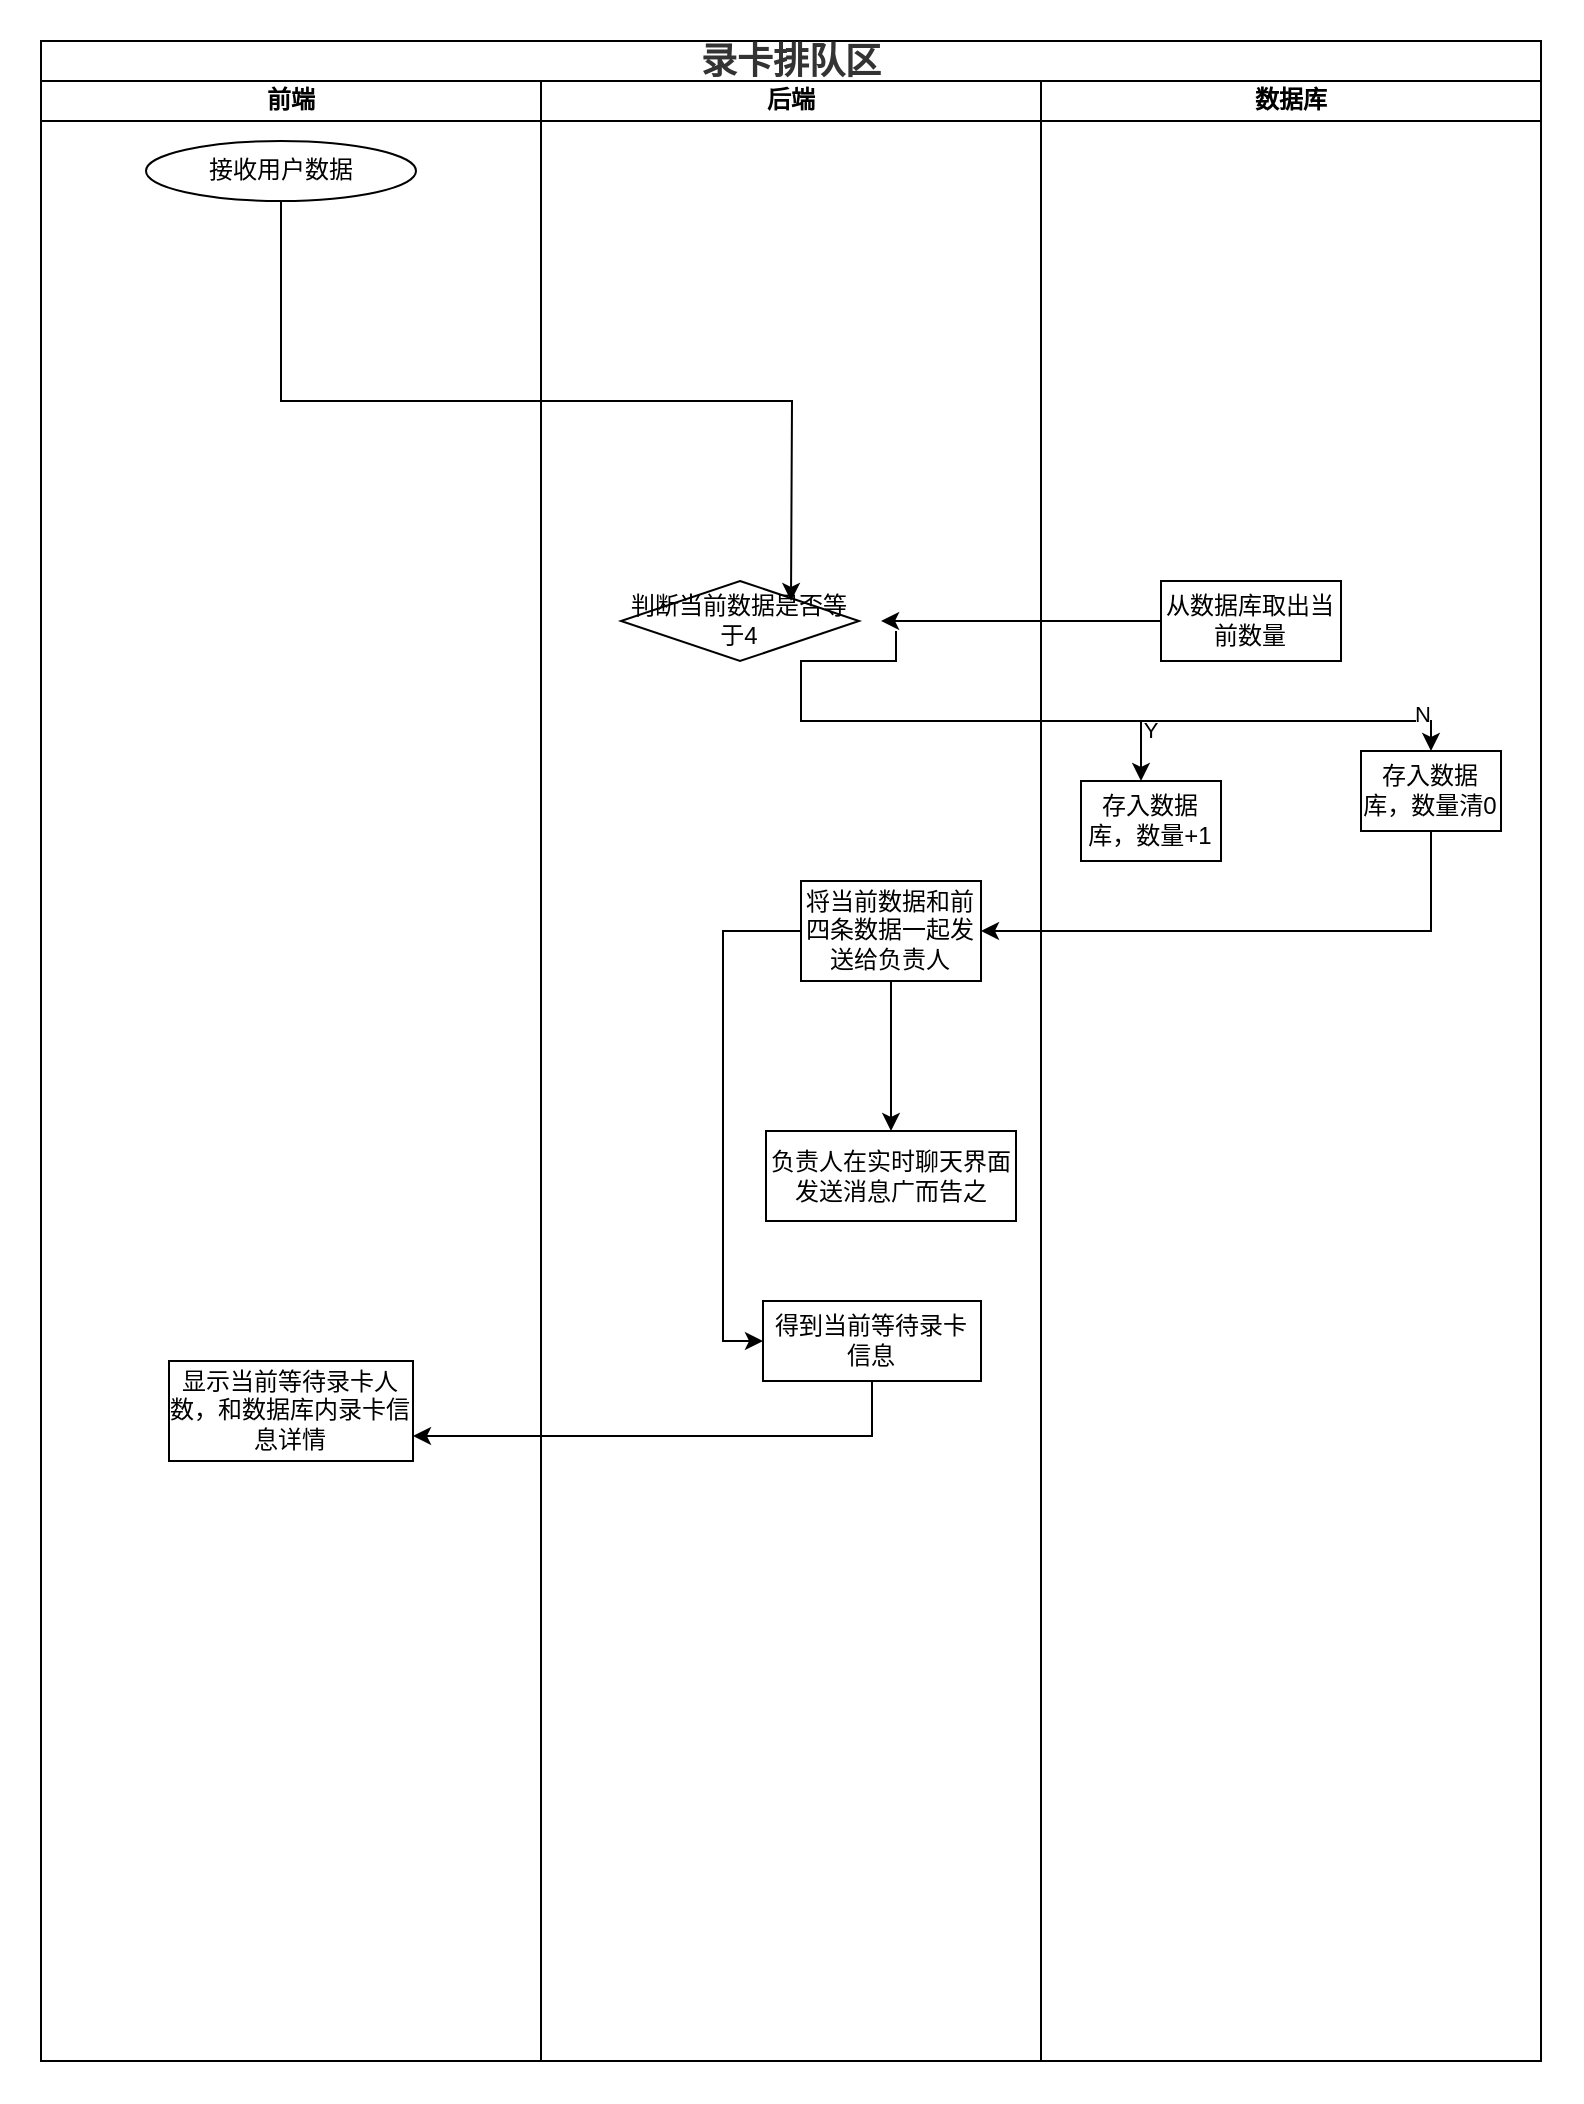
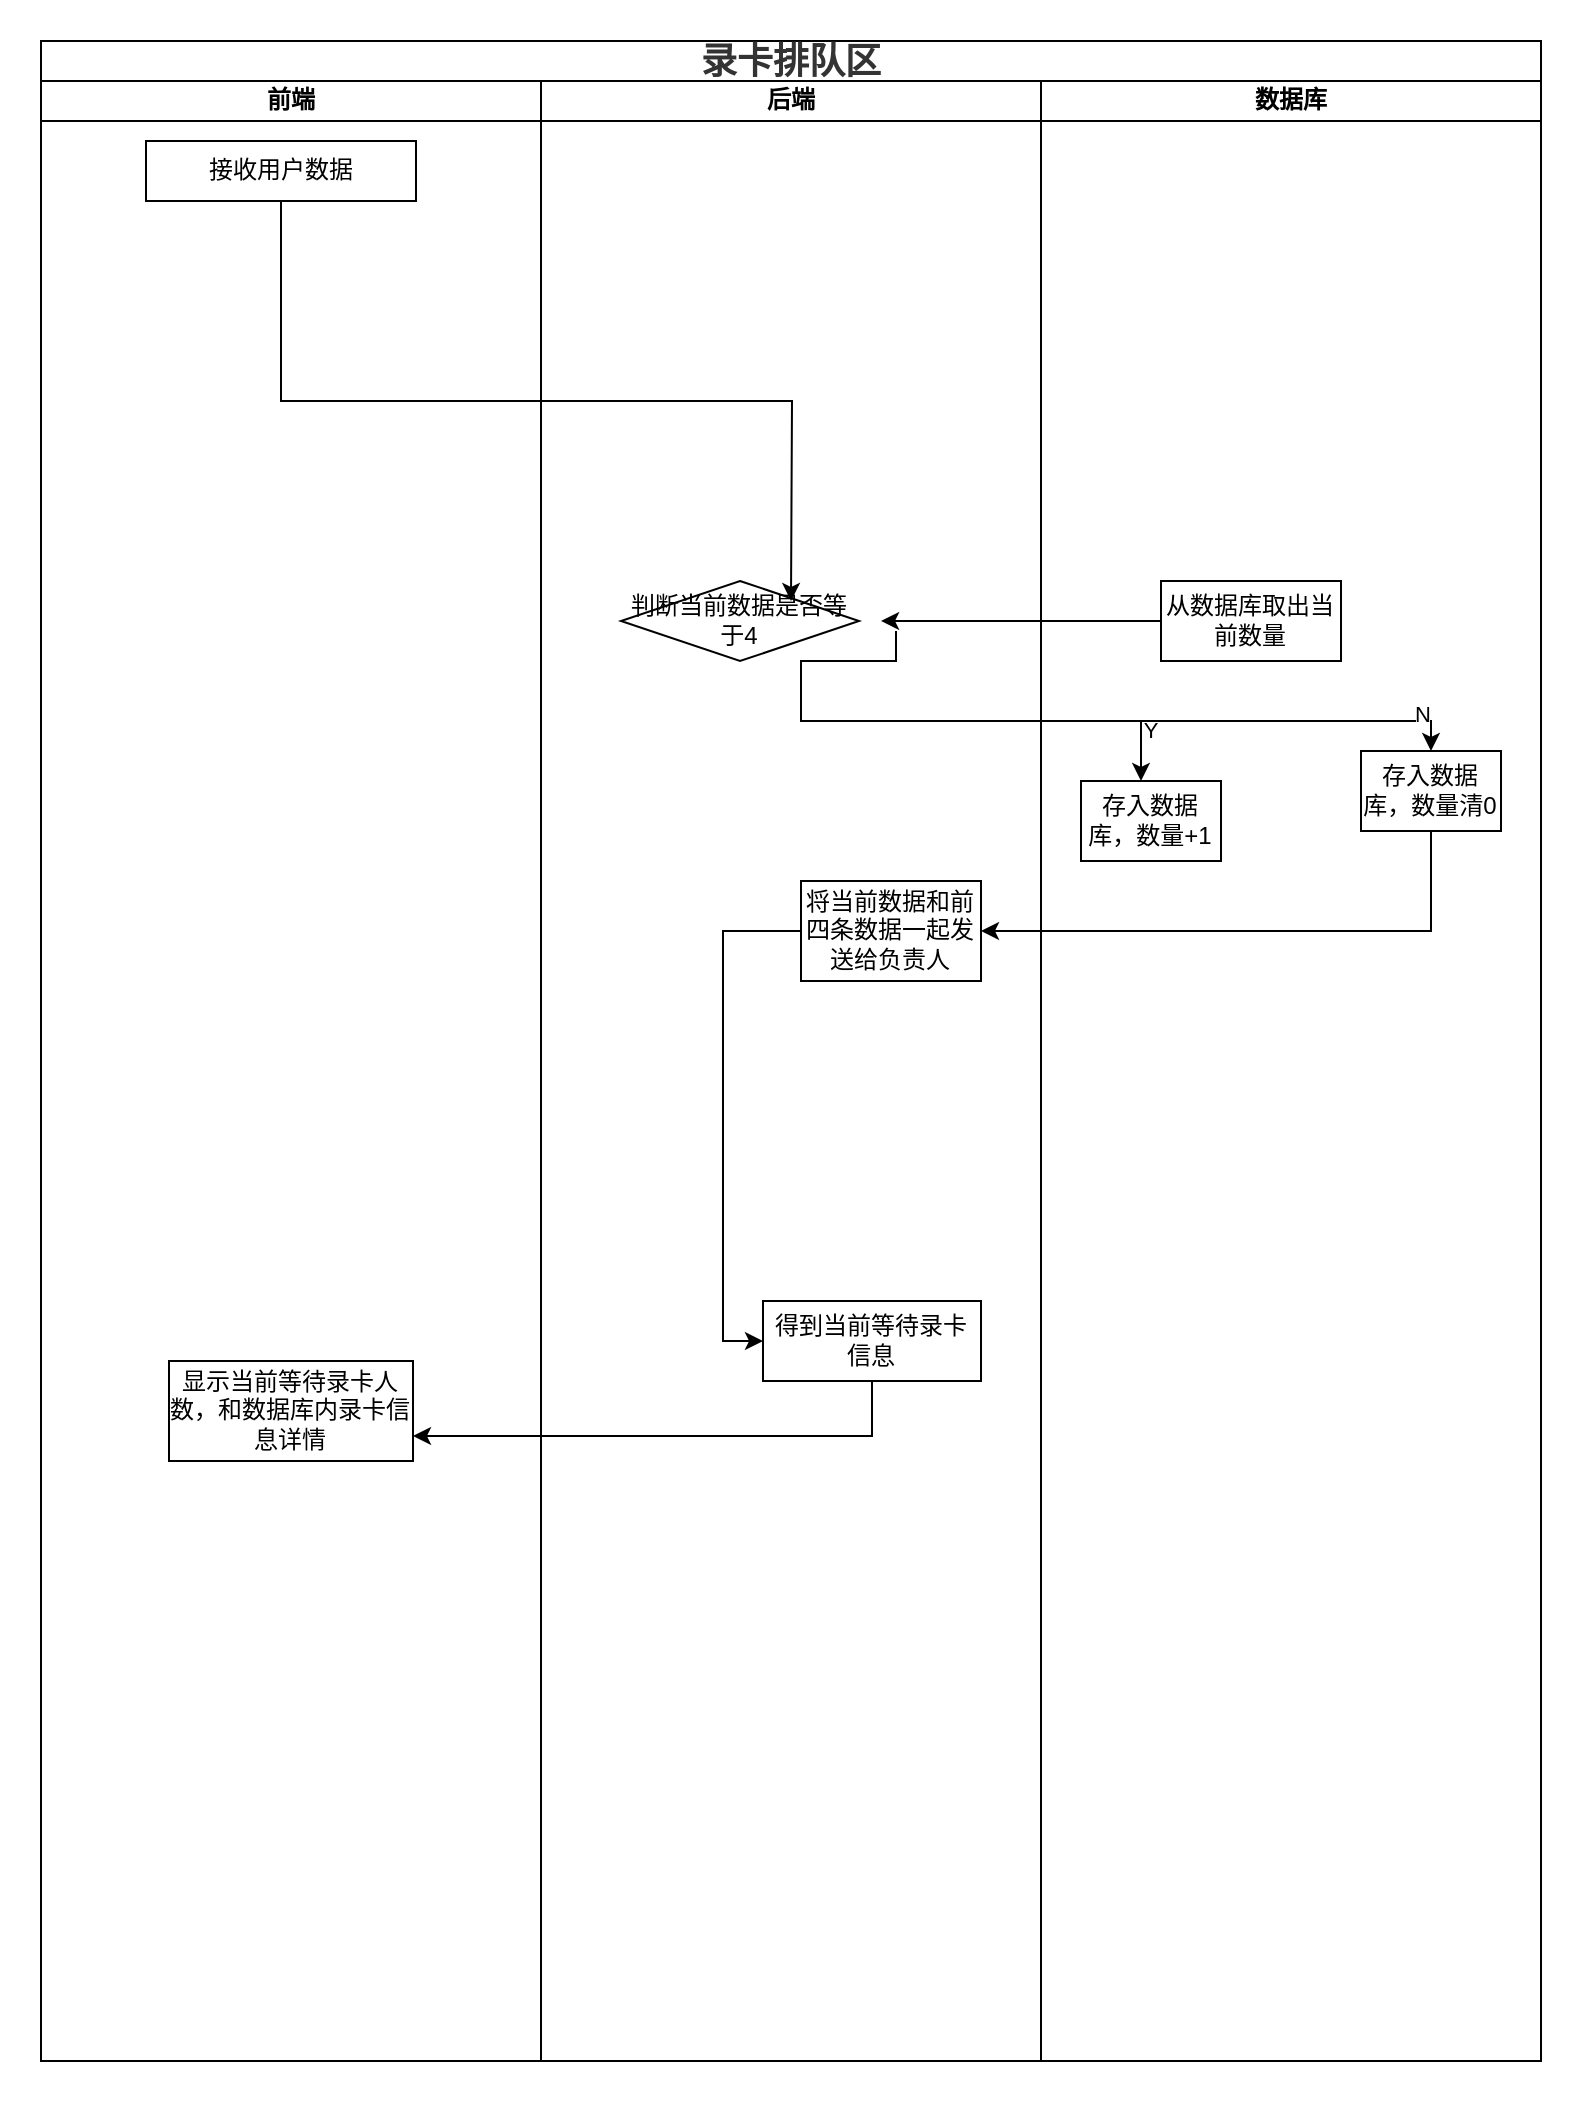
  <mxCell id="0" />
  <mxCell id="1" parent="0" />
  <mxCell id="2" value="&lt;h3 class=&quot;md-end-block md-heading md-focus&quot; style=&quot;box-sizing: border-box ; font-size: 1.5em ; margin-top: 1rem ; margin-bottom: 1rem ; position: relative ; line-height: 1.43 ; cursor: text ; color: rgb(51 , 51 , 51) ; font-family: &amp;#34;open sans&amp;#34; , &amp;#34;clear sans&amp;#34; , &amp;#34;helvetica neue&amp;#34; , &amp;#34;helvetica&amp;#34; , &amp;#34;arial&amp;#34; , &amp;#34;segoe ui emoji&amp;#34; , sans-serif&quot;&gt;&lt;span class=&quot;md-plain md-expand&quot; style=&quot;box-sizing: border-box&quot;&gt;录卡排队区 &lt;/span&gt;&lt;/h3&gt;" style="swimlane;html=1;childLayout=stackLayout;startSize=20;rounded=0;shadow=0;comic=0;labelBackgroundColor=none;strokeWidth=1;fontFamily=Verdana;fontSize=12;align=center;" vertex="1" parent="1"><mxGeometry x="20" y="20" width="750" height="1010" as="geometry" /></mxCell>
  <mxCell id="3" value="前端" style="swimlane;html=1;startSize=20;" vertex="1" parent="2"><mxGeometry y="20" width="250" height="990" as="geometry" /></mxCell>
- <mxCell id="4" value="接收用户数据" style="ellipse;whiteSpace=wrap;html=1;" vertex="1" parent="3"><mxGeometry x="52.5" y="30" width="135" height="30" as="geometry" /></mxCell>
+ <mxCell id="4" value="接收用户数据" style="rounded=0;whiteSpace=wrap;html=1;" vertex="1" parent="3"><mxGeometry x="52.5" y="30" width="135" height="30" as="geometry" /></mxCell>
  <mxCell id="5" value="显示当前等待录卡人数，和数据库内录卡信息详情" style="rounded=0;whiteSpace=wrap;html=1;" vertex="1" parent="3"><mxGeometry x="64" y="640" width="122" height="50" as="geometry" /></mxCell>
  <mxCell id="6" value="后端" style="swimlane;html=1;startSize=20;" vertex="1" parent="2"><mxGeometry x="250" y="20" width="250" height="990" as="geometry" /></mxCell>
  <mxCell id="7" style="edgeStyle=orthogonalEdgeStyle;rounded=0;orthogonalLoop=1;jettySize=auto;html=1;exitX=0;exitY=0.5;exitDx=0;exitDy=0;entryX=0;entryY=0.5;entryDx=0;entryDy=0;" edge="1" parent="6" source="8" target="11"><mxGeometry relative="1" as="geometry" /></mxCell>
  <mxCell id="8" value="将当前数据和前四条数据一起发送给负责人" style="rounded=0;whiteSpace=wrap;html=1;" vertex="1" parent="6"><mxGeometry x="130" y="400" width="90" height="50" as="geometry" /></mxCell>
- <mxCell id="9" value="负责人在实时聊天界面发送消息广而告之" style="whiteSpace=wrap;html=1;rounded=0;" vertex="1" parent="6"><mxGeometry x="112.5" y="525" width="125" height="45" as="geometry" /></mxCell>
- <mxCell id="10" value="" style="edgeStyle=orthogonalEdgeStyle;rounded=0;orthogonalLoop=1;jettySize=auto;html=1;" edge="1" parent="6" source="8" target="9"><mxGeometry relative="1" as="geometry" /></mxCell>
  <mxCell id="11" value="得到当前等待录卡信息" style="rounded=0;whiteSpace=wrap;html=1;" vertex="1" parent="6"><mxGeometry x="111" y="610" width="109" height="40" as="geometry" /></mxCell>
  <mxCell id="12" value="&lt;span&gt;判断当前数据是否等于4&lt;/span&gt;" style="rhombus;whiteSpace=wrap;html=1;" vertex="1" parent="6"><mxGeometry x="40" y="250" width="119" height="40" as="geometry" /></mxCell>
  <mxCell id="13" value="数据库" style="swimlane;html=1;startSize=20;" vertex="1" parent="2"><mxGeometry x="500" y="20" width="250" height="990" as="geometry" /></mxCell>
  <mxCell id="14" value="存入数据库，数量+1" style="rounded=0;whiteSpace=wrap;html=1;" vertex="1" parent="13"><mxGeometry x="20" y="350" width="70" height="40" as="geometry" /></mxCell>
  <mxCell id="15" value="存入数据库，数量清0" style="rounded=0;whiteSpace=wrap;html=1;" vertex="1" parent="13"><mxGeometry x="160" y="335" width="70" height="40" as="geometry" /></mxCell>
  <mxCell id="16" value="从数据库取出当前数量" style="rounded=0;whiteSpace=wrap;html=1;" vertex="1" parent="13"><mxGeometry x="60" y="250" width="90" height="40" as="geometry" /></mxCell>
  <mxCell id="17" style="edgeStyle=orthogonalEdgeStyle;rounded=0;orthogonalLoop=1;jettySize=auto;html=1;exitX=1;exitY=0.5;exitDx=0;exitDy=0;" edge="1" parent="2" target="14"><mxGeometry relative="1" as="geometry"><Array as="points"><mxPoint x="428" y="310" /><mxPoint x="380" y="310" /><mxPoint x="380" y="340" /><mxPoint x="550" y="340" /></Array><mxPoint x="427.5" y="295" as="sourcePoint" /></mxGeometry></mxCell>
  <mxCell id="18" value="Y" style="edgeLabel;html=1;align=center;verticalAlign=middle;resizable=0;points=[];" vertex="1" connectable="0" parent="17"><mxGeometry x="0.827" y="4" relative="1" as="geometry"><mxPoint as="offset" /></mxGeometry></mxCell>
  <mxCell id="19" style="edgeStyle=orthogonalEdgeStyle;rounded=0;orthogonalLoop=1;jettySize=auto;html=1;entryX=0.5;entryY=0;entryDx=0;entryDy=0;" edge="1" parent="2" target="15"><mxGeometry relative="1" as="geometry"><mxPoint x="380" y="310" as="sourcePoint" /><Array as="points"><mxPoint x="380" y="310" /><mxPoint x="380" y="340" /><mxPoint x="695" y="340" /></Array></mxGeometry></mxCell>
  <mxCell id="20" value="N" style="edgeLabel;html=1;align=center;verticalAlign=middle;resizable=0;points=[];" vertex="1" connectable="0" parent="19"><mxGeometry x="0.89" y="4" relative="1" as="geometry"><mxPoint as="offset" /></mxGeometry></mxCell>
  <mxCell id="21" style="edgeStyle=orthogonalEdgeStyle;rounded=0;orthogonalLoop=1;jettySize=auto;html=1;exitX=0.5;exitY=1;exitDx=0;exitDy=0;entryX=1;entryY=0.5;entryDx=0;entryDy=0;" edge="1" parent="2" source="15" target="8"><mxGeometry relative="1" as="geometry" /></mxCell>
  <mxCell id="22" style="edgeStyle=orthogonalEdgeStyle;rounded=0;orthogonalLoop=1;jettySize=auto;html=1;entryX=0.929;entryY=0.333;entryDx=0;entryDy=0;entryPerimeter=0;" edge="1" parent="2" source="16"><mxGeometry relative="1" as="geometry"><mxPoint x="420.045" y="289.99" as="targetPoint" /></mxGeometry></mxCell>
  <mxCell id="23" style="edgeStyle=orthogonalEdgeStyle;rounded=0;orthogonalLoop=1;jettySize=auto;html=1;exitX=0.5;exitY=1;exitDx=0;exitDy=0;entryX=0.5;entryY=0;entryDx=0;entryDy=0;" edge="1" parent="2" source="4"><mxGeometry relative="1" as="geometry"><mxPoint x="375" y="280" as="targetPoint" /></mxGeometry></mxCell>
  <mxCell id="24" style="edgeStyle=orthogonalEdgeStyle;rounded=0;orthogonalLoop=1;jettySize=auto;html=1;exitX=0.5;exitY=1;exitDx=0;exitDy=0;entryX=1;entryY=0.75;entryDx=0;entryDy=0;" edge="1" parent="2" source="11" target="5"><mxGeometry relative="1" as="geometry" /></mxCell>
